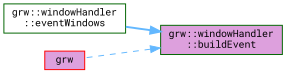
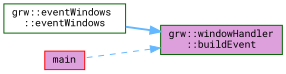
  digraph {
    fontname="Roboto Mono"
    rankdir=RL
    node [color=darkgreen fillcolor=plum fontname="Roboto Mono" fontsize=10 shape=box style=filled]
    edge [color=steelblue1 dir=back fontname="Roboto Mono" fontsize=10 labelfontname=Helvetica labelfontsize=10]
    n1 [fontcolor=black height=0.2 label="grw::windowHandler\l::buildEvent" width=0.4]
-   n2 [fillcolor=white height=0.2 label="grw::windowHandler\l::eventWindows" width=0.4]
-   n3 [color=red height=0.2 label=grw width=0.4]
+   n2 [fillcolor=white height=0.2 label="grw::eventWindows\l::eventWindows" width=0.4]
+   n3 [color=red height=0.2 label=main width=0.4]
    n1 -> n2 [style=bold]
    n1 -> n3 [style=dashed]
  }
